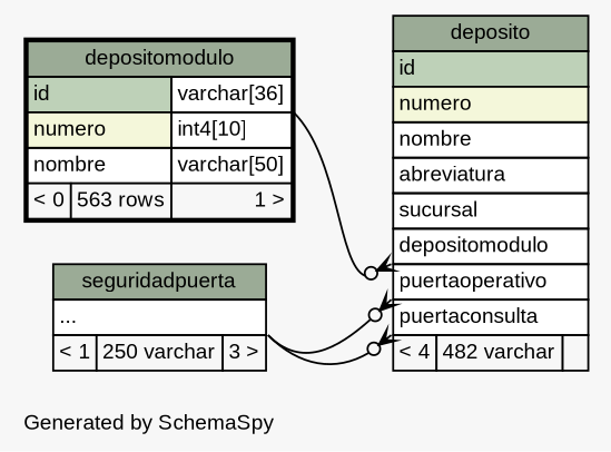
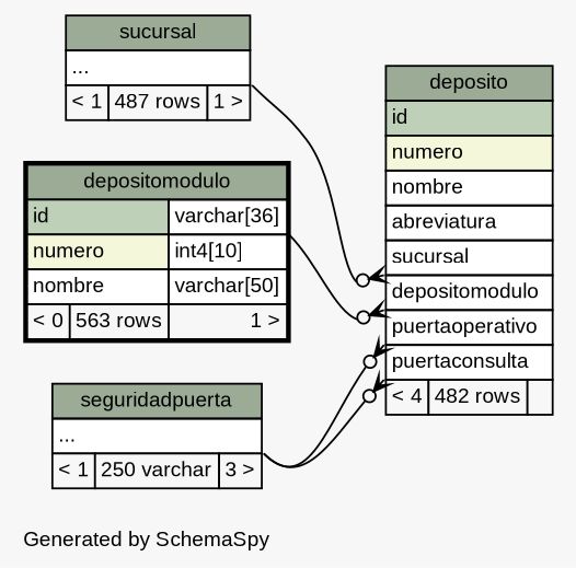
  digraph {
    bgcolor="#f7f7f7"
    fontname="Liberation Sans"
    fontsize=11
    label="\nGenerated by SchemaSpy"
    labeljust=l
    nodesep=0.18
    rankdir=RL
    ranksep=0.46
    node [fontname="Liberation Sans" fontsize=11 shape=plaintext]
    edge [arrowhead=none arrowsize=0.8 arrowtail=crowodot dir=back fontname="Liberation Sans" headport="elipses:se"]
-   n1 [label=<     <TABLE BORDER="0" CELLBORDER="1" CELLSPACING="0" BGCOLOR="#ffffff">       <TR><TD COLSPAN="3" BGCOLOR="#9bab96" ALIGN="CENTER">deposito</TD></TR>       <TR><TD PORT="id" COLSPAN="3" BGCOLOR="#bed1b8" ALIGN="LEFT">id</TD></TR>       <TR><TD PORT="numero" COLSPAN="3" BGCOLOR="#f4f7da" ALIGN="LEFT">numero</TD></TR>       <TR><TD PORT="nombre" COLSPAN="3" ALIGN="LEFT">nombre</TD></TR>       <TR><TD PORT="abreviatura" COLSPAN="3" ALIGN="LEFT">abreviatura</TD></TR>       <TR><TD PORT="sucursal" COLSPAN="3" ALIGN="LEFT">sucursal</TD></TR>       <TR><TD PORT="depositomodulo" COLSPAN="3" ALIGN="LEFT">depositomodulo</TD></TR>       <TR><TD PORT="puertaoperativo" COLSPAN="3" ALIGN="LEFT">puertaoperativo</TD></TR>       <TR><TD PORT="puertaconsulta" COLSPAN="3" ALIGN="LEFT">puertaconsulta</TD></TR>       <TR><TD ALIGN="LEFT" BGCOLOR="#f7f7f7">&lt; 4</TD><TD ALIGN="RIGHT" BGCOLOR="#f7f7f7">482 varchar</TD><TD ALIGN="RIGHT" BGCOLOR="#f7f7f7">  </TD></TR>     </TABLE>>]
+   n1 [label=<     <TABLE BORDER="0" CELLBORDER="1" CELLSPACING="0" BGCOLOR="#ffffff">       <TR><TD COLSPAN="3" BGCOLOR="#9bab96" ALIGN="CENTER">deposito</TD></TR>       <TR><TD PORT="id" COLSPAN="3" BGCOLOR="#bed1b8" ALIGN="LEFT">id</TD></TR>       <TR><TD PORT="numero" COLSPAN="3" BGCOLOR="#f4f7da" ALIGN="LEFT">numero</TD></TR>       <TR><TD PORT="nombre" COLSPAN="3" ALIGN="LEFT">nombre</TD></TR>       <TR><TD PORT="abreviatura" COLSPAN="3" ALIGN="LEFT">abreviatura</TD></TR>       <TR><TD PORT="sucursal" COLSPAN="3" ALIGN="LEFT">sucursal</TD></TR>       <TR><TD PORT="depositomodulo" COLSPAN="3" ALIGN="LEFT">depositomodulo</TD></TR>       <TR><TD PORT="puertaoperativo" COLSPAN="3" ALIGN="LEFT">puertaoperativo</TD></TR>       <TR><TD PORT="puertaconsulta" COLSPAN="3" ALIGN="LEFT">puertaconsulta</TD></TR>       <TR><TD ALIGN="LEFT" BGCOLOR="#f7f7f7">&lt; 4</TD><TD ALIGN="RIGHT" BGCOLOR="#f7f7f7">482 rows</TD><TD ALIGN="RIGHT" BGCOLOR="#f7f7f7">  </TD></TR>     </TABLE>>]
    n2 [label=<     <TABLE BORDER="2" CELLBORDER="1" CELLSPACING="0" BGCOLOR="#ffffff">       <TR><TD COLSPAN="3" BGCOLOR="#9bab96" ALIGN="CENTER">depositomodulo</TD></TR>       <TR><TD PORT="id" COLSPAN="2" BGCOLOR="#bed1b8" ALIGN="LEFT">id</TD><TD PORT="id.type" ALIGN="LEFT">varchar[36]</TD></TR>       <TR><TD PORT="numero" COLSPAN="2" BGCOLOR="#f4f7da" ALIGN="LEFT">numero</TD><TD PORT="numero.type" ALIGN="LEFT">int4[10]</TD></TR>       <TR><TD PORT="nombre" COLSPAN="2" ALIGN="LEFT">nombre</TD><TD PORT="nombre.type" ALIGN="LEFT">varchar[50]</TD></TR>       <TR><TD ALIGN="LEFT" BGCOLOR="#f7f7f7">&lt; 0</TD><TD ALIGN="RIGHT" BGCOLOR="#f7f7f7">563 rows</TD><TD ALIGN="RIGHT" BGCOLOR="#f7f7f7">1 &gt;</TD></TR>     </TABLE>>]
    n3 [label=<     <TABLE BORDER="0" CELLBORDER="1" CELLSPACING="0" BGCOLOR="#ffffff">       <TR><TD COLSPAN="3" BGCOLOR="#9bab96" ALIGN="CENTER">seguridadpuerta</TD></TR>       <TR><TD PORT="elipses" COLSPAN="3" ALIGN="LEFT">...</TD></TR>       <TR><TD ALIGN="LEFT" BGCOLOR="#f7f7f7">&lt; 1</TD><TD ALIGN="RIGHT" BGCOLOR="#f7f7f7">250 varchar</TD><TD ALIGN="RIGHT" BGCOLOR="#f7f7f7">3 &gt;</TD></TR>     </TABLE>>]
+   n4 [label=<     <TABLE BORDER="0" CELLBORDER="1" CELLSPACING="0" BGCOLOR="#ffffff">       <TR><TD COLSPAN="3" BGCOLOR="#9bab96" ALIGN="CENTER">sucursal</TD></TR>       <TR><TD PORT="elipses" COLSPAN="3" ALIGN="LEFT">...</TD></TR>       <TR><TD ALIGN="LEFT" BGCOLOR="#f7f7f7">&lt; 1</TD><TD ALIGN="RIGHT" BGCOLOR="#f7f7f7">487 rows</TD><TD ALIGN="RIGHT" BGCOLOR="#f7f7f7">1 &gt;</TD></TR>     </TABLE>>]
    n1 -> n2 [headport="id.type:se" tailport="depositomodulo:sw"]
    n1 -> n3 [tailport="puertaconsulta:sw"]
    n1 -> n3 [tailport="puertaoperativo:sw"]
+   n1 -> n4 [tailport="sucursal:sw"]
  }
